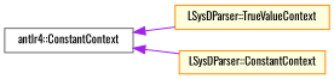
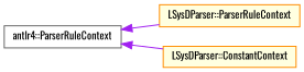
  digraph {
    fontname=Oswald
    rankdir=LR
    node [color=darkorange fillcolor=lightyellow fontname=Oswald fontsize=10 shape=record style=filled]
    edge [color=purple dir=back fontname=Oswald fontsize=10 labelfontname=Helvetica labelfontsize=10 style=solid]
-   n1 [fontcolor=black height=0.2 label="LSysDParser::TrueValueContext" width=0.4]
+   n1 [fontcolor=black height=0.2 label="LSysDParser::ParserRuleContext" width=0.4]
    n2 [height=0.2 label="LSysDParser::ConstantContext" width=0.4]
-   n3 [color=gray40 fillcolor=white height=0.2 label="antlr4::ConstantContext" width=0.4]
+   n3 [color=gray40 fillcolor=white height=0.2 label="antlr4::ParserRuleContext" width=0.4]
    n3 -> n1
    n3 -> n2
  }
